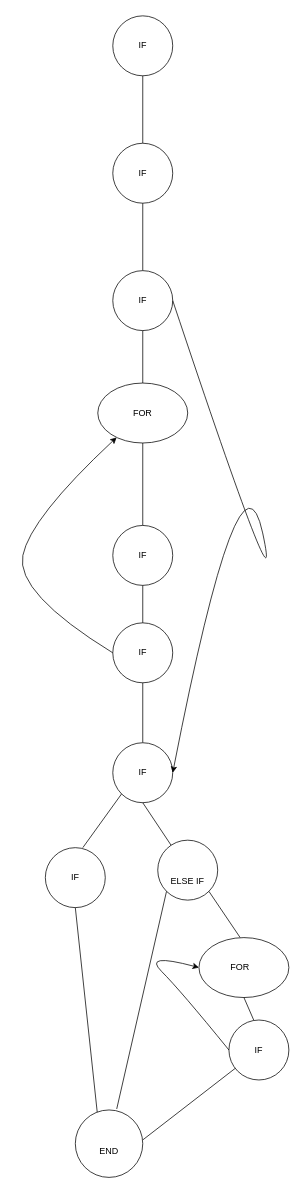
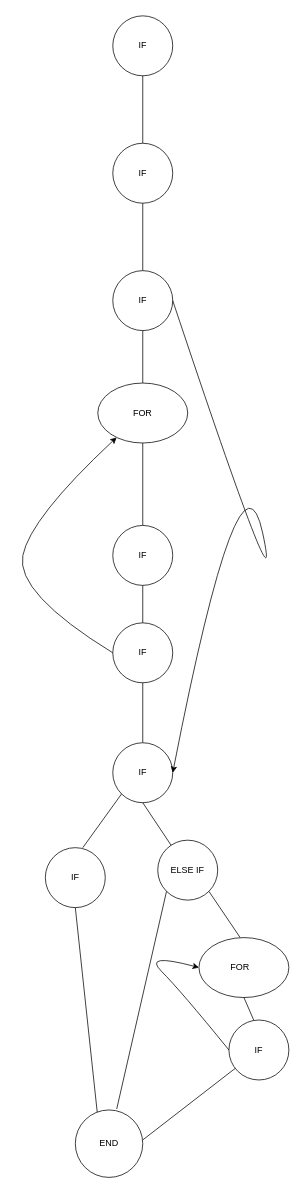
  <mxCell id="0" />
  <mxCell id="1" parent="0" />
  <mxCell id="2" value="" style="ellipse;whiteSpace=wrap;html=1;aspect=fixed;" parent="1" vertex="1"><mxGeometry x="150" y="20" width="80" height="80" as="geometry" /></mxCell>
  <mxCell id="3" value="" style="endArrow=none;html=1;rounded=0;entryX=0.5;entryY=1;entryDx=0;entryDy=0;" parent="1" target="2" edge="1"><mxGeometry width="50" height="50" relative="1" as="geometry"><mxPoint x="190" y="190" as="sourcePoint" /><mxPoint x="240" y="100" as="targetPoint" /></mxGeometry></mxCell>
  <mxCell id="4" value="" style="ellipse;whiteSpace=wrap;html=1;aspect=fixed;" parent="1" vertex="1"><mxGeometry x="150" y="190" width="80" height="80" as="geometry" /></mxCell>
  <mxCell id="5" value="" style="endArrow=none;html=1;rounded=0;entryX=0.5;entryY=1;entryDx=0;entryDy=0;" parent="1" target="4" edge="1"><mxGeometry width="50" height="50" relative="1" as="geometry"><mxPoint x="190" y="360" as="sourcePoint" /><mxPoint x="180" y="300" as="targetPoint" /></mxGeometry></mxCell>
  <mxCell id="6" value="" style="ellipse;whiteSpace=wrap;html=1;aspect=fixed;" parent="1" vertex="1"><mxGeometry x="150" y="360" width="80" height="80" as="geometry" /></mxCell>
  <mxCell id="7" value="" style="endArrow=none;html=1;rounded=0;entryX=0.5;entryY=1;entryDx=0;entryDy=0;exitX=0.5;exitY=0;exitDx=0;exitDy=0;" parent="1" target="6" edge="1"><mxGeometry width="50" height="50" relative="1" as="geometry"><mxPoint x="190" y="510" as="sourcePoint" /><mxPoint x="180" y="500" as="targetPoint" /></mxGeometry></mxCell>
  <mxCell id="8" value="" style="endArrow=none;html=1;rounded=0;entryX=0.5;entryY=1;entryDx=0;entryDy=0;" parent="1" edge="1"><mxGeometry width="50" height="50" relative="1" as="geometry"><mxPoint x="190" y="700" as="sourcePoint" /><mxPoint x="190" y="590" as="targetPoint" /></mxGeometry></mxCell>
  <mxCell id="9" value="" style="ellipse;whiteSpace=wrap;html=1;aspect=fixed;" parent="1" vertex="1"><mxGeometry x="150" y="700" width="80" height="80" as="geometry" /></mxCell>
  <mxCell id="10" value="" style="ellipse;whiteSpace=wrap;html=1;" parent="1" vertex="1"><mxGeometry x="130" y="510" width="120" height="80" as="geometry" /></mxCell>
  <mxCell id="11" value="" style="ellipse;whiteSpace=wrap;html=1;aspect=fixed;" parent="1" vertex="1"><mxGeometry x="150" y="830" width="80" height="80" as="geometry" /></mxCell>
  <mxCell id="12" value="" style="endArrow=none;html=1;rounded=0;exitX=0.5;exitY=0;exitDx=0;exitDy=0;entryX=0.5;entryY=1;entryDx=0;entryDy=0;" parent="1" source="11" target="9" edge="1"><mxGeometry width="50" height="50" relative="1" as="geometry"><mxPoint x="130" y="750" as="sourcePoint" /><mxPoint x="180" y="700" as="targetPoint" /></mxGeometry></mxCell>
  <mxCell id="13" value="" style="curved=1;endArrow=classic;html=1;rounded=0;exitX=0;exitY=0.5;exitDx=0;exitDy=0;" parent="1" source="11" target="10" edge="1"><mxGeometry width="50" height="50" relative="1" as="geometry"><mxPoint x="130" y="850" as="sourcePoint" /><mxPoint x="180" y="800" as="targetPoint" /><Array as="points"><mxPoint x="20" y="790" /><mxPoint x="40" y="690" /></Array></mxGeometry></mxCell>
  <mxCell id="14" value="" style="endArrow=none;html=1;rounded=0;exitX=0.5;exitY=1;exitDx=0;exitDy=0;" parent="1" source="11" target="15" edge="1"><mxGeometry width="50" height="50" relative="1" as="geometry"><mxPoint x="190" y="900" as="sourcePoint" /><mxPoint x="190" y="980" as="targetPoint" /></mxGeometry></mxCell>
  <mxCell id="15" value="" style="ellipse;whiteSpace=wrap;html=1;aspect=fixed;" parent="1" vertex="1"><mxGeometry x="150" y="990" width="80" height="80" as="geometry" /></mxCell>
  <mxCell id="16" value="" style="curved=1;endArrow=classic;html=1;rounded=0;entryX=1;entryY=0.5;entryDx=0;entryDy=0;exitX=1;exitY=0.5;exitDx=0;exitDy=0;" parent="1" source="6" target="15" edge="1"><mxGeometry width="50" height="50" relative="1" as="geometry"><mxPoint x="190" y="1100" as="sourcePoint" /><mxPoint x="240" y="1050" as="targetPoint" /><Array as="points"><mxPoint x="380" y="850" /><mxPoint x="320" y="570" /></Array></mxGeometry></mxCell>
  <mxCell id="17" value="" style="endArrow=none;html=1;rounded=0;entryX=0;entryY=1;entryDx=0;entryDy=0;" parent="1" target="15" edge="1"><mxGeometry width="50" height="50" relative="1" as="geometry"><mxPoint x="110" y="1130" as="sourcePoint" /><mxPoint x="240" y="1070" as="targetPoint" /></mxGeometry></mxCell>
  <mxCell id="18" value="" style="endArrow=none;html=1;rounded=0;entryX=0.5;entryY=1;entryDx=0;entryDy=0;" parent="1" target="15" edge="1"><mxGeometry width="50" height="50" relative="1" as="geometry"><mxPoint x="230" y="1130" as="sourcePoint" /><mxPoint x="240" y="1070" as="targetPoint" /></mxGeometry></mxCell>
  <mxCell id="19" value="" style="ellipse;whiteSpace=wrap;html=1;aspect=fixed;" parent="1" vertex="1"><mxGeometry x="60" y="1130" width="80" height="80" as="geometry" /></mxCell>
  <mxCell id="20" value="" style="ellipse;whiteSpace=wrap;html=1;aspect=fixed;" parent="1" vertex="1"><mxGeometry x="210" y="1120" width="80" height="80" as="geometry" /></mxCell>
  <mxCell id="21" value="" style="endArrow=none;html=1;rounded=0;entryX=1;entryY=1;entryDx=0;entryDy=0;" parent="1" target="20" edge="1"><mxGeometry width="50" height="50" relative="1" as="geometry"><mxPoint x="320" y="1250" as="sourcePoint" /><mxPoint x="240" y="1270" as="targetPoint" /></mxGeometry></mxCell>
  <mxCell id="22" value="" style="ellipse;whiteSpace=wrap;html=1;" parent="1" vertex="1"><mxGeometry x="265" y="1250" width="120" height="80" as="geometry" /></mxCell>
  <mxCell id="23" value="" style="ellipse;whiteSpace=wrap;html=1;aspect=fixed;" parent="1" vertex="1"><mxGeometry x="305" y="1360" width="80" height="80" as="geometry" /></mxCell>
  <mxCell id="24" value="" style="endArrow=none;html=1;rounded=0;entryX=0.5;entryY=1;entryDx=0;entryDy=0;exitX=0.413;exitY=0;exitDx=0;exitDy=0;exitPerimeter=0;" parent="1" source="23" target="22" edge="1"><mxGeometry width="50" height="50" relative="1" as="geometry"><mxPoint x="190" y="1320" as="sourcePoint" /><mxPoint x="240" y="1270" as="targetPoint" /></mxGeometry></mxCell>
  <mxCell id="25" value="" style="curved=1;endArrow=classic;html=1;rounded=0;exitX=0;exitY=0.5;exitDx=0;exitDy=0;entryX=0;entryY=0.5;entryDx=0;entryDy=0;" parent="1" source="23" target="22" edge="1"><mxGeometry width="50" height="50" relative="1" as="geometry"><mxPoint x="190" y="1320" as="sourcePoint" /><mxPoint x="240" y="1270" as="targetPoint" /><Array as="points"><mxPoint x="240" y="1320" /><mxPoint x="190" y="1270" /></Array></mxGeometry></mxCell>
  <mxCell id="26" value="" style="endArrow=none;html=1;rounded=0;" parent="1" target="23" edge="1"><mxGeometry width="50" height="50" relative="1" as="geometry"><mxPoint x="190" y="1520" as="sourcePoint" /><mxPoint x="240" y="1470" as="targetPoint" /></mxGeometry></mxCell>
  <mxCell id="27" value="" style="endArrow=none;html=1;rounded=0;entryX=0.5;entryY=1;entryDx=0;entryDy=0;" parent="1" target="19" edge="1"><mxGeometry width="50" height="50" relative="1" as="geometry"><mxPoint x="130" y="1490" as="sourcePoint" /><mxPoint x="240" y="1370" as="targetPoint" /></mxGeometry></mxCell>
  <mxCell id="28" value="" style="ellipse;whiteSpace=wrap;html=1;aspect=fixed;" parent="1" vertex="1"><mxGeometry x="100" y="1480" width="90" height="90" as="geometry" /></mxCell>
  <mxCell id="29" value="FOR" style="text;strokeColor=none;align=center;fillColor=none;html=1;verticalAlign=middle;whiteSpace=wrap;rounded=0;" parent="1" vertex="1"><mxGeometry x="290" y="1275" width="60" height="30" as="geometry" /></mxCell>
  <mxCell id="30" value="FOR" style="text;strokeColor=none;align=center;fillColor=none;html=1;verticalAlign=middle;whiteSpace=wrap;rounded=0;" parent="1" vertex="1"><mxGeometry x="160" y="535" width="60" height="30" as="geometry" /></mxCell>
  <mxCell id="31" value="IF" style="text;strokeColor=none;align=center;fillColor=none;html=1;verticalAlign=middle;whiteSpace=wrap;rounded=0;" parent="1" vertex="1"><mxGeometry x="160" y="45" width="60" height="30" as="geometry" /></mxCell>
  <mxCell id="32" value="IF" style="text;strokeColor=none;align=center;fillColor=none;html=1;verticalAlign=middle;whiteSpace=wrap;rounded=0;" parent="1" vertex="1"><mxGeometry x="160" y="215" width="60" height="30" as="geometry" /></mxCell>
  <mxCell id="33" value="IF" style="text;strokeColor=none;align=center;fillColor=none;html=1;verticalAlign=middle;whiteSpace=wrap;rounded=0;" parent="1" vertex="1"><mxGeometry x="160" y="385" width="60" height="30" as="geometry" /></mxCell>
  <mxCell id="34" value="IF" style="text;strokeColor=none;align=center;fillColor=none;html=1;verticalAlign=middle;whiteSpace=wrap;rounded=0;" parent="1" vertex="1"><mxGeometry x="160" y="725" width="60" height="30" as="geometry" /></mxCell>
  <mxCell id="35" value="IF" style="text;strokeColor=none;align=center;fillColor=none;html=1;verticalAlign=middle;whiteSpace=wrap;rounded=0;" parent="1" vertex="1"><mxGeometry x="160" y="855" width="60" height="30" as="geometry" /></mxCell>
  <mxCell id="36" value="IF" style="text;strokeColor=none;align=center;fillColor=none;html=1;verticalAlign=middle;whiteSpace=wrap;rounded=0;" parent="1" vertex="1"><mxGeometry x="160" y="1015" width="60" height="30" as="geometry" /></mxCell>
- <mxCell id="37" value="ELSE IF" style="text;strokeColor=none;align=center;fillColor=none;html=1;verticalAlign=middle;whiteSpace=wrap;rounded=0;" parent="1" vertex="1"><mxGeometry x="220" y="1160" width="60" height="30" as="geometry" /></mxCell>
+ <mxCell id="37" value="ELSE IF" style="text;strokeColor=none;align=center;fillColor=none;html=1;verticalAlign=middle;whiteSpace=wrap;rounded=0;" parent="1" vertex="1"><mxGeometry x="220" y="1145" width="60" height="30" as="geometry" /></mxCell>
  <mxCell id="38" value="IF" style="text;strokeColor=none;align=center;fillColor=none;html=1;verticalAlign=middle;whiteSpace=wrap;rounded=0;" parent="1" vertex="1"><mxGeometry x="315" y="1385" width="60" height="30" as="geometry" /></mxCell>
  <mxCell id="39" value="" style="endArrow=none;html=1;rounded=0;entryX=0;entryY=1;entryDx=0;entryDy=0;exitX=0.614;exitY=-0.015;exitDx=0;exitDy=0;exitPerimeter=0;" parent="1" source="28" target="20" edge="1"><mxGeometry width="50" height="50" relative="1" as="geometry"><mxPoint x="760" y="1420" as="sourcePoint" /><mxPoint x="810" y="1370" as="targetPoint" /></mxGeometry></mxCell>
- <mxCell id="40" value="END" style="text;strokeColor=none;align=center;fillColor=none;html=1;verticalAlign=middle;whiteSpace=wrap;rounded=0;" parent="1" vertex="1"><mxGeometry x="115" y="1520" width="60" height="30" as="geometry" /></mxCell>
+ <mxCell id="40" value="END" style="text;strokeColor=none;align=center;fillColor=none;html=1;verticalAlign=middle;whiteSpace=wrap;rounded=0;" parent="1" vertex="1"><mxGeometry x="115" y="1510" width="60" height="30" as="geometry" /></mxCell>
  <mxCell id="41" value="IF" style="text;strokeColor=none;align=center;fillColor=none;html=1;verticalAlign=middle;whiteSpace=wrap;rounded=0;" parent="1" vertex="1"><mxGeometry x="70" y="1155" width="60" height="30" as="geometry" /></mxCell>
